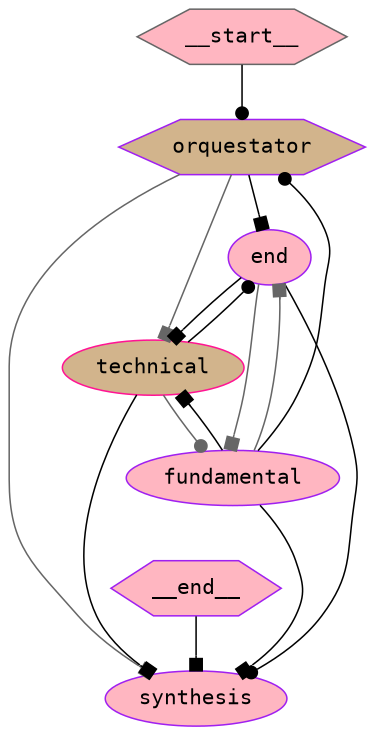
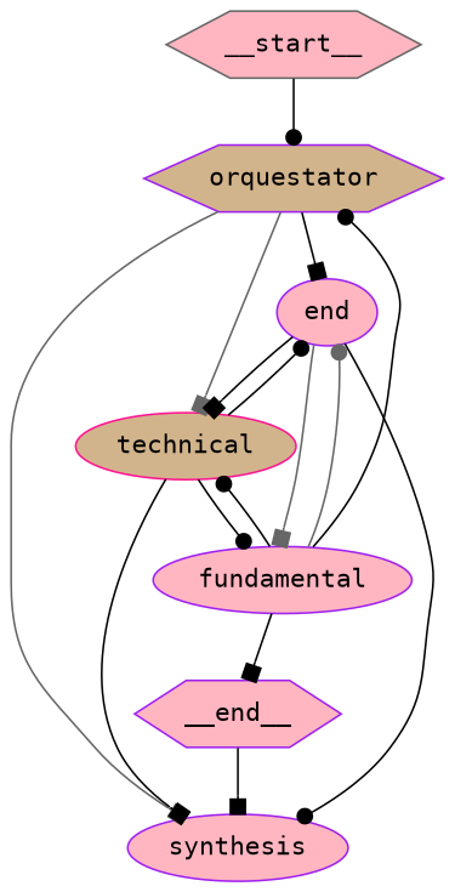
  digraph {
    fontname="DejaVu Sans Mono"
    node [color=purple fillcolor=lightpink fontname="DejaVu Sans Mono" shape=ellipse style=filled]
    edge [arrowhead=box color=black fontname="DejaVu Sans Mono"]
    __start__ [color=gray40 shape=hexagon]
    orquestator [fillcolor=tan shape=hexagon]
    n3 [label=end]
    synthesis
    technical [color=deeppink fillcolor=tan]
    fundamental
    __end__ [shape=hexagon]
    __start__ -> orquestator [arrowhead=dot]
    orquestator -> n3
    orquestator -> synthesis [color=gray40]
    orquestator -> technical [color=gray40]
    n3 -> synthesis [arrowhead=dot]
    n3 -> technical
    n3 -> fundamental [color=gray40]
    technical -> n3 [arrowhead=dot]
    technical -> synthesis
-   technical -> fundamental [arrowhead=dot color=gray40]
+   technical -> fundamental [arrowhead=dot]
    fundamental -> orquestator [arrowhead=dot]
-   fundamental -> n3 [color=gray40]
-   fundamental -> synthesis
-   fundamental -> technical
+   fundamental -> n3 [arrowhead=dot color=gray40]
+   fundamental -> __end__
+   fundamental -> technical [arrowhead=dot]
    __end__ -> synthesis
  }
